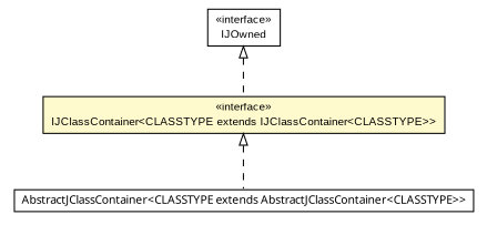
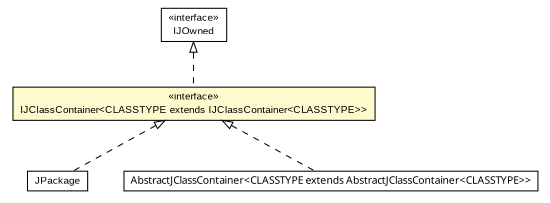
  digraph {
    nodesep=0.25
    ranksep=0.5
    node [fontcolor=black fontname=arial fontsize=10.0 shape=plaintext]
    edge [arrowtail=empty dir=back fontname=arial fontsize=10 headport=p labelfontname=arial labelfontsize=10 style=dashed tailport=p]
+   n1 [label=<<table title="com.helger.jcodemodel.JPackage" border="0" cellborder="1" cellspacing="0" cellpadding="2" port="p" href="./JPackage.html"> 		<tr><td><table border="0" cellspacing="0" cellpadding="1"> <tr><td align="center" balign="center"> JPackage </td></tr> 		</table></td></tr> 		</table>>]
    n2 [label=<<table title="com.helger.jcodemodel.IJOwned" border="0" cellborder="1" cellspacing="0" cellpadding="2" port="p" href="./IJOwned.html"> 		<tr><td><table border="0" cellspacing="0" cellpadding="1"> <tr><td align="center" balign="center"> &#171;interface&#187; </td></tr> <tr><td align="center" balign="center"> IJOwned </td></tr> 		</table></td></tr> 		</table>>]
    n3 [label=<<table title="com.helger.jcodemodel.IJClassContainer" border="0" cellborder="1" cellspacing="0" cellpadding="2" port="p" bgcolor="lemonChiffon" href="./IJClassContainer.html"> 		<tr><td><table border="0" cellspacing="0" cellpadding="1"> <tr><td align="center" balign="center"> &#171;interface&#187; </td></tr> <tr><td align="center" balign="center"> IJClassContainer&lt;CLASSTYPE extends IJClassContainer&lt;CLASSTYPE&gt;&gt; </td></tr> 		</table></td></tr> 		</table>>]
    n4 [label=<<table title="com.helger.jcodemodel.AbstractJClassContainer" border="0" cellborder="1" cellspacing="0" cellpadding="2" port="p" href="./AbstractJClassContainer.html"> 		<tr><td><table border="0" cellspacing="0" cellpadding="1"> <tr><td align="center" balign="center"><font face="ariali"> AbstractJClassContainer&lt;CLASSTYPE extends AbstractJClassContainer&lt;CLASSTYPE&gt;&gt; </font></td></tr> 		</table></td></tr> 		</table>>]
    n2 -> n3
+   n3 -> n1
    n3 -> n4
  }
